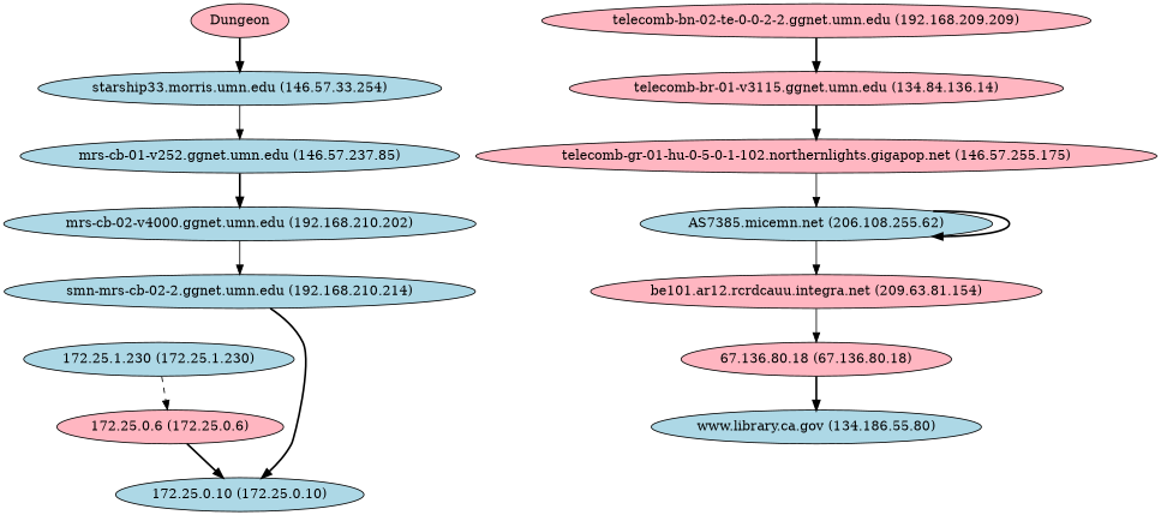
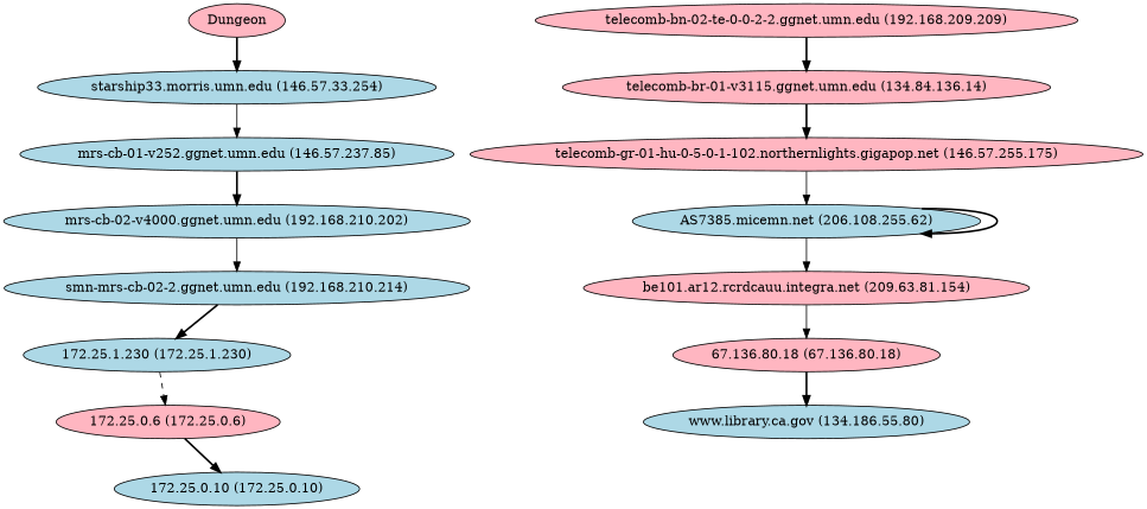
  digraph {
    node [fillcolor=lightblue style=filled]
    edge [style=bold]
    "starship33.morris.umn.edu (146.57.33.254)"
    Dungeon [fillcolor=lightpink]
    "mrs-cb-01-v252.ggnet.umn.edu (146.57.237.85)"
    "mrs-cb-02-v4000.ggnet.umn.edu (192.168.210.202)"
    "smn-mrs-cb-02-2.ggnet.umn.edu (192.168.210.214)"
    "172.25.1.230 (172.25.1.230)"
    "172.25.0.6 (172.25.0.6)" [fillcolor=lightpink]
    "172.25.0.10 (172.25.0.10)"
    "telecomb-bn-02-te-0-0-2-2.ggnet.umn.edu (192.168.209.209)" [fillcolor=lightpink]
    "telecomb-br-01-v3115.ggnet.umn.edu (134.84.136.14)" [fillcolor=lightpink]
    "telecomb-gr-01-hu-0-5-0-1-102.northernlights.gigapop.net (146.57.255.175)" [fillcolor=lightpink]
    "AS7385.micemn.net (206.108.255.62)"
    "be101.ar12.rcrdcauu.integra.net (209.63.81.154)" [fillcolor=lightpink]
    "67.136.80.18 (67.136.80.18)" [fillcolor=lightpink]
    "www.library.ca.gov (134.186.55.80)"
    "starship33.morris.umn.edu (146.57.33.254)" -> "mrs-cb-01-v252.ggnet.umn.edu (146.57.237.85)" [style=solid]
    Dungeon -> "starship33.morris.umn.edu (146.57.33.254)"
    "mrs-cb-01-v252.ggnet.umn.edu (146.57.237.85)" -> "mrs-cb-02-v4000.ggnet.umn.edu (192.168.210.202)"
    "mrs-cb-02-v4000.ggnet.umn.edu (192.168.210.202)" -> "smn-mrs-cb-02-2.ggnet.umn.edu (192.168.210.214)" [style=solid]
-   "smn-mrs-cb-02-2.ggnet.umn.edu (192.168.210.214)" -> "172.25.0.10 (172.25.0.10)"
+   "smn-mrs-cb-02-2.ggnet.umn.edu (192.168.210.214)" -> "172.25.1.230 (172.25.1.230)"
    "172.25.1.230 (172.25.1.230)" -> "172.25.0.6 (172.25.0.6)" [style=dashed]
    "172.25.0.6 (172.25.0.6)" -> "172.25.0.10 (172.25.0.10)"
    "telecomb-bn-02-te-0-0-2-2.ggnet.umn.edu (192.168.209.209)" -> "telecomb-br-01-v3115.ggnet.umn.edu (134.84.136.14)"
    "telecomb-br-01-v3115.ggnet.umn.edu (134.84.136.14)" -> "telecomb-gr-01-hu-0-5-0-1-102.northernlights.gigapop.net (146.57.255.175)"
    "telecomb-gr-01-hu-0-5-0-1-102.northernlights.gigapop.net (146.57.255.175)" -> "AS7385.micemn.net (206.108.255.62)" [style=solid]
    "AS7385.micemn.net (206.108.255.62)" -> "AS7385.micemn.net (206.108.255.62)"
    "AS7385.micemn.net (206.108.255.62)" -> "be101.ar12.rcrdcauu.integra.net (209.63.81.154)" [style=solid]
    "be101.ar12.rcrdcauu.integra.net (209.63.81.154)" -> "67.136.80.18 (67.136.80.18)" [style=solid]
    "67.136.80.18 (67.136.80.18)" -> "www.library.ca.gov (134.186.55.80)"
  }
